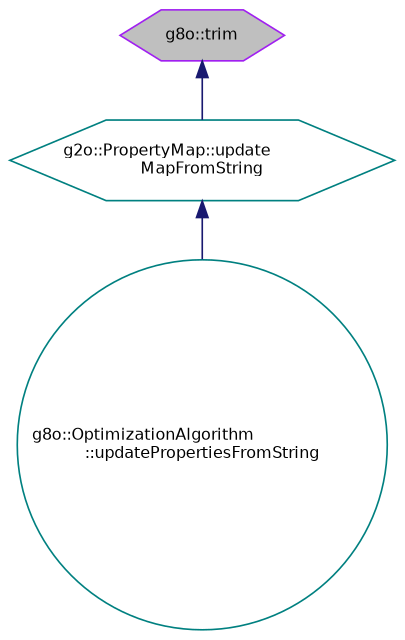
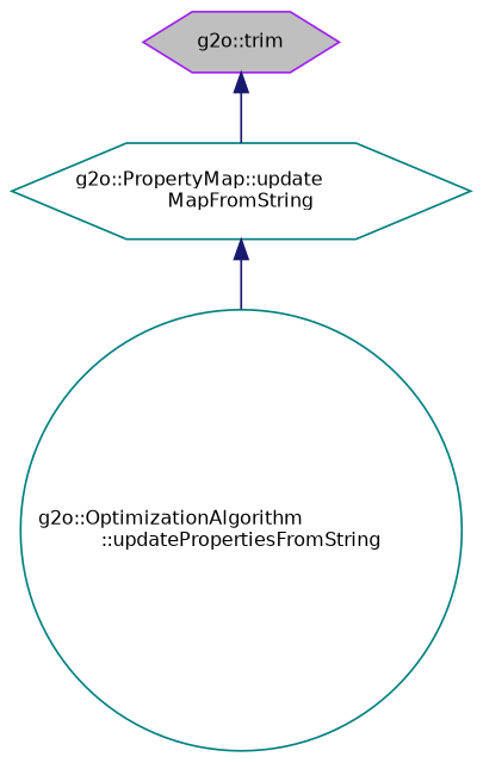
  digraph {
    rankdir=TB
    node [color=teal fillcolor=white fontname=Helvetica fontsize=10 shape=hexagon style=filled]
    edge [color=midnightblue dir=back fontname=Helvetica fontsize=10 labelfontname=Helvetica labelfontsize=10 style=solid]
-   n1 [color=purple fillcolor=grey75 fontcolor=black height=0.2 label="g8o::trim" width=0.4]
+   n1 [color=purple fillcolor=grey75 fontcolor=black height=0.2 label="g2o::trim" width=0.4]
    n2 [height=0.2 label="g2o::PropertyMap::update\lMapFromString" width=0.4]
-   n3 [height=0.2 label="g8o::OptimizationAlgorithm\l::updatePropertiesFromString" shape=circle width=0.4]
+   n3 [height=0.2 label="g2o::OptimizationAlgorithm\l::updatePropertiesFromString" shape=circle width=0.4]
    n1 -> n2
    n2 -> n3
  }
